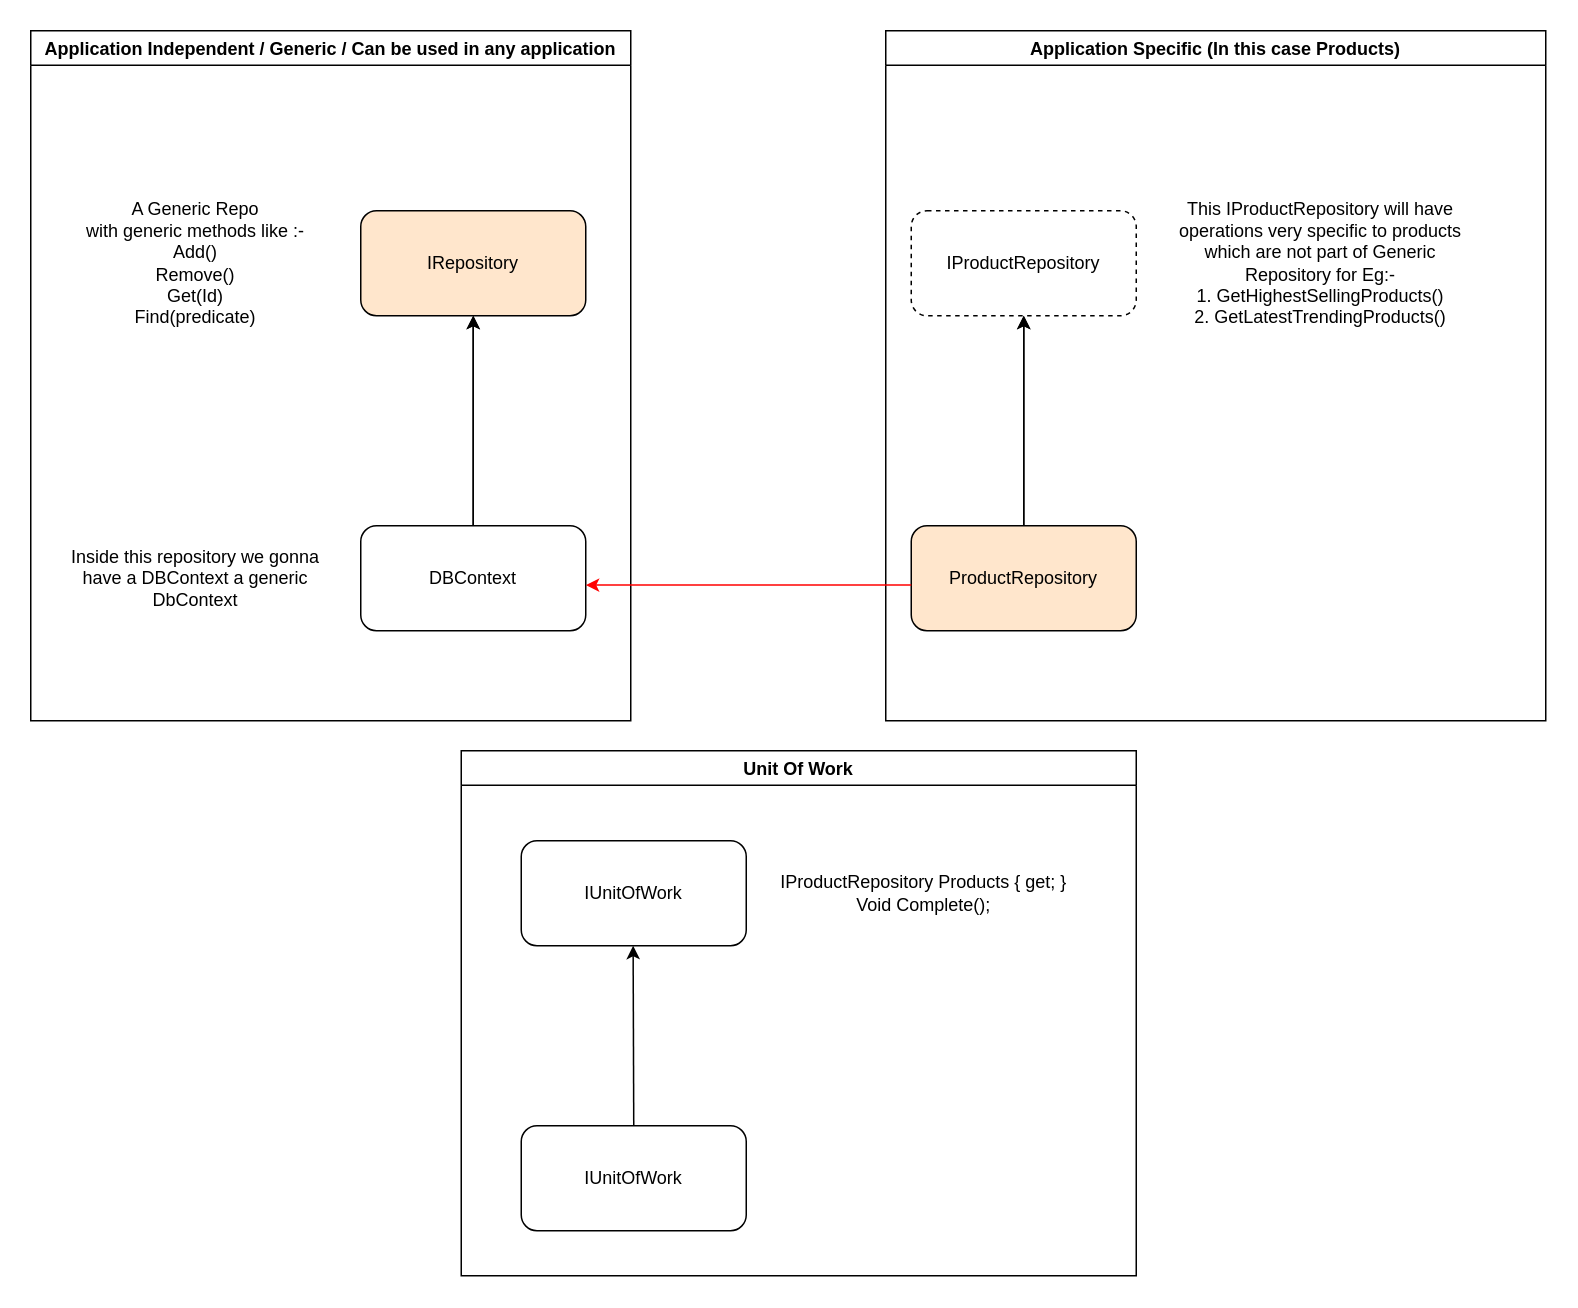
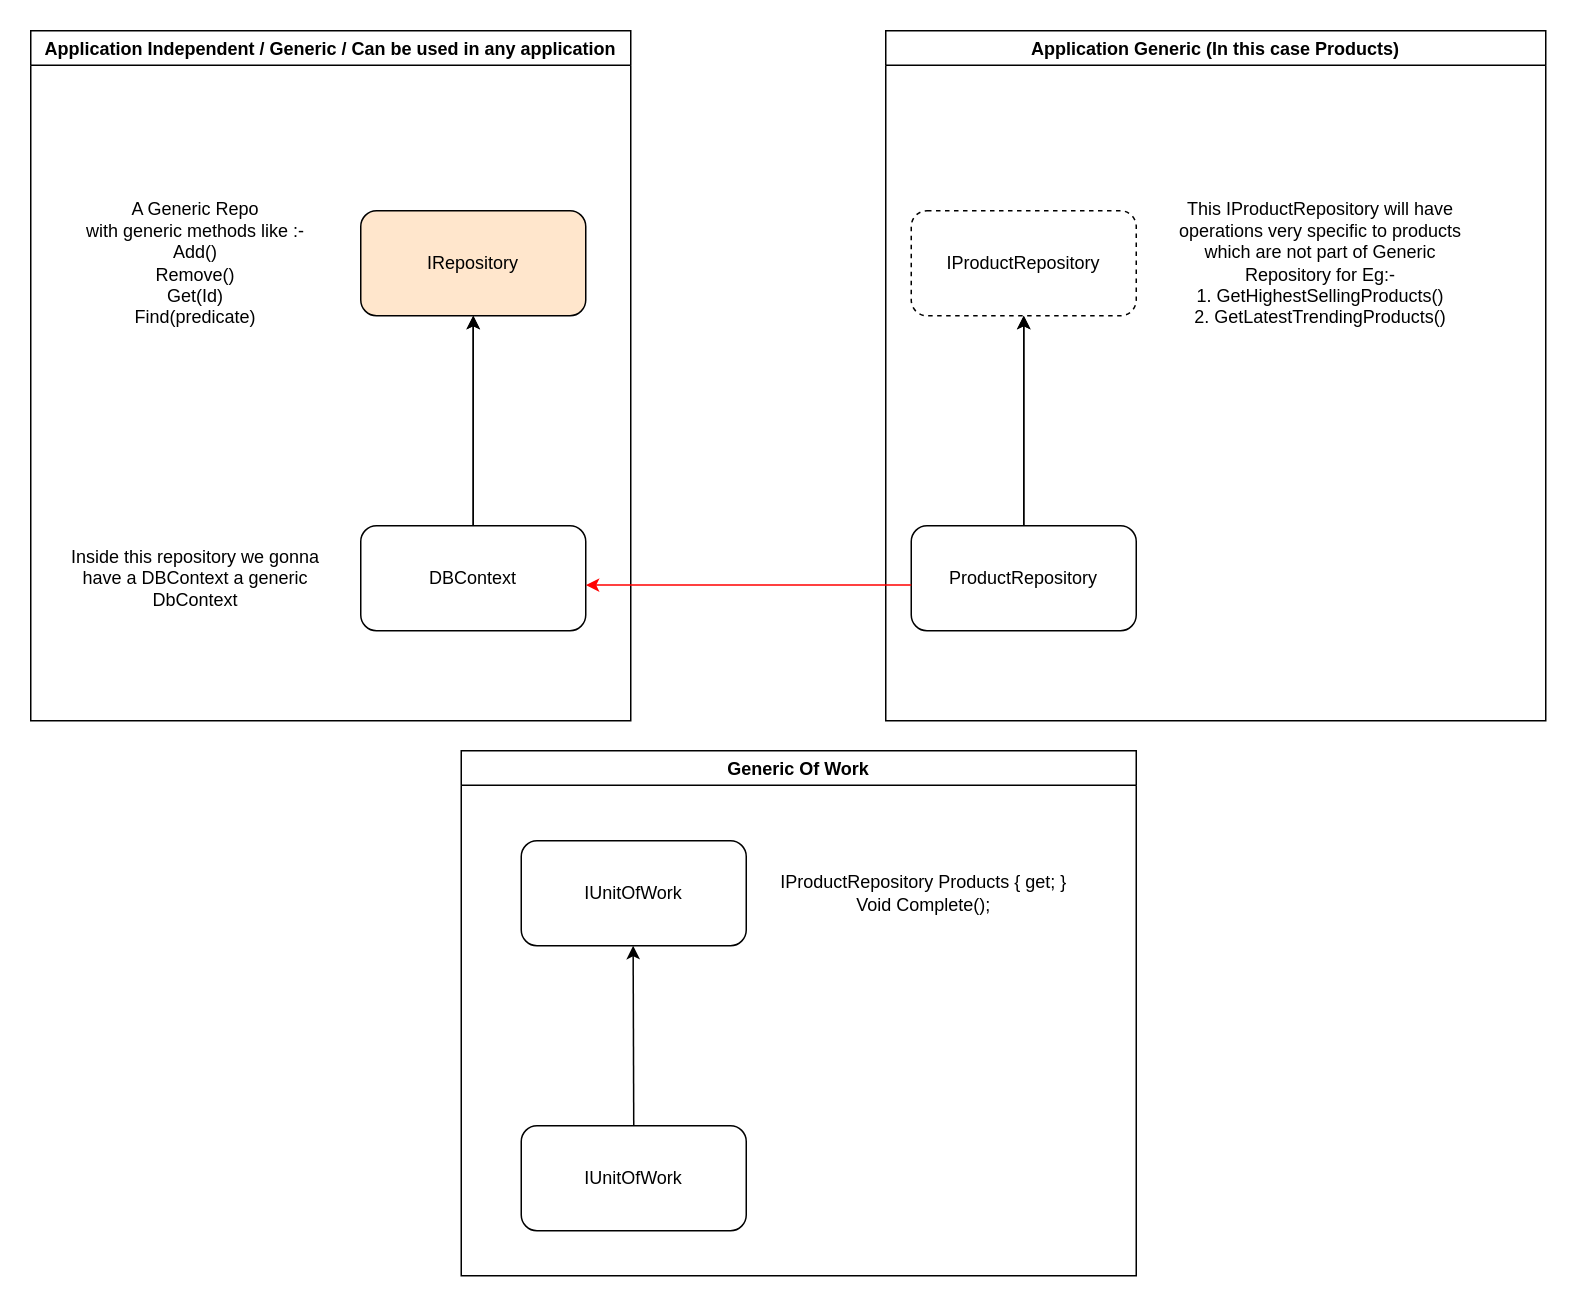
  <mxCell id="0" />
  <mxCell id="1" parent="0" />
  <mxCell id="2" value="IRepository" style="rounded=1;whiteSpace=wrap;html=1;fillColor=#ffe6cc;" vertex="1" parent="1"><mxGeometry x="240" y="140" width="150" height="70" as="geometry" /></mxCell>
  <mxCell id="3" value="DBContext" style="rounded=1;whiteSpace=wrap;html=1;" vertex="1" parent="1"><mxGeometry x="240" y="350" width="150" height="70" as="geometry" /></mxCell>
  <mxCell id="4" value="" style="endArrow=classic;html=1;rounded=0;entryX=0.5;entryY=1;entryDx=0;entryDy=0;exitX=0.5;exitY=0;exitDx=0;exitDy=0;" edge="1" parent="1" source="3" target="2"><mxGeometry width="50" height="50" relative="1" as="geometry"><mxPoint x="310" y="350" as="sourcePoint" /><mxPoint x="360" y="300" as="targetPoint" /></mxGeometry></mxCell>
  <mxCell id="5" value="" style="endArrow=classic;html=1;rounded=0;entryX=0.5;entryY=1;entryDx=0;entryDy=0;exitX=0.5;exitY=0;exitDx=0;exitDy=0;" edge="1" parent="1" source="3" target="2"><mxGeometry width="50" height="50" relative="1" as="geometry"><mxPoint x="310" y="350" as="sourcePoint" /><mxPoint x="360" y="300" as="targetPoint" /></mxGeometry></mxCell>
  <mxCell id="6" value="Inside this repository we gonna have a DBContext a generic DbContext" style="text;html=1;strokeColor=none;fillColor=none;align=center;verticalAlign=middle;whiteSpace=wrap;rounded=0;" vertex="1" parent="1"><mxGeometry x="40" y="345" width="180" height="80" as="geometry" /></mxCell>
  <mxCell id="7" value="Application Independent / Generic / Can be used in any application" style="swimlane;" vertex="1" parent="1"><mxGeometry x="20" y="20" width="400" height="460" as="geometry" /></mxCell>
  <mxCell id="8" value="&lt;span style=&quot;&quot;&gt;A Generic Repo&lt;/span&gt;&lt;br style=&quot;&quot;&gt;&lt;span style=&quot;&quot;&gt;with generic methods like :-&lt;/span&gt;&lt;br style=&quot;&quot;&gt;&lt;span style=&quot;&quot;&gt;Add()&lt;/span&gt;&lt;br style=&quot;&quot;&gt;&lt;span style=&quot;&quot;&gt;Remove()&lt;/span&gt;&lt;br style=&quot;&quot;&gt;&lt;span style=&quot;&quot;&gt;Get(Id)&lt;/span&gt;&lt;br style=&quot;&quot;&gt;&lt;span style=&quot;&quot;&gt;Find(predicate)&lt;/span&gt;" style="text;html=1;strokeColor=none;fillColor=none;align=center;verticalAlign=middle;whiteSpace=wrap;rounded=0;" vertex="1" parent="7"><mxGeometry x="20" y="115" width="180" height="80" as="geometry" /></mxCell>
- <mxCell id="9" value="Application Specific (In this case Products)" style="swimlane;" vertex="1" parent="1"><mxGeometry x="590" y="20" width="440" height="460" as="geometry" /></mxCell>
+ <mxCell id="9" value="Application Generic (In this case Products)" style="swimlane;" vertex="1" parent="1"><mxGeometry x="590" y="20" width="440" height="460" as="geometry" /></mxCell>
  <mxCell id="10" value="This IProductRepository will have operations very specific to products which are not part of Generic Repository for Eg:-&lt;br&gt;1. GetHighestSellingProducts()&lt;br&gt;2. GetLatestTrendingProducts()" style="text;html=1;strokeColor=none;fillColor=none;align=center;verticalAlign=middle;whiteSpace=wrap;rounded=0;" vertex="1" parent="9"><mxGeometry x="190" y="100" width="200" height="110" as="geometry" /></mxCell>
  <mxCell id="11" value="IProductRepository" style="rounded=1;whiteSpace=wrap;html=1;dashed=1;" vertex="1" parent="9"><mxGeometry x="17" y="120" width="150" height="70" as="geometry" /></mxCell>
- <mxCell id="12" value="ProductRepository" style="rounded=1;whiteSpace=wrap;html=1;fillColor=#ffe6cc;" vertex="1" parent="9"><mxGeometry x="17" y="330" width="150" height="70" as="geometry" /></mxCell>
+ <mxCell id="12" value="ProductRepository" style="rounded=1;whiteSpace=wrap;html=1;" vertex="1" parent="9"><mxGeometry x="17" y="330" width="150" height="70" as="geometry" /></mxCell>
  <mxCell id="13" value="" style="endArrow=classic;html=1;rounded=0;entryX=0.5;entryY=1;entryDx=0;entryDy=0;exitX=0.5;exitY=0;exitDx=0;exitDy=0;" edge="1" parent="9" source="12" target="11"><mxGeometry width="50" height="50" relative="1" as="geometry"><mxPoint x="290" y="330" as="sourcePoint" /><mxPoint x="340" y="280" as="targetPoint" /></mxGeometry></mxCell>
  <mxCell id="14" value="" style="endArrow=classic;html=1;rounded=0;entryX=0.5;entryY=1;entryDx=0;entryDy=0;exitX=0.5;exitY=0;exitDx=0;exitDy=0;" edge="1" parent="9" source="12" target="11"><mxGeometry width="50" height="50" relative="1" as="geometry"><mxPoint x="290" y="330" as="sourcePoint" /><mxPoint x="340" y="280" as="targetPoint" /></mxGeometry></mxCell>
  <mxCell id="15" value="" style="endArrow=classic;html=1;rounded=0;exitX=0;exitY=0.5;exitDx=0;exitDy=0;entryX=1;entryY=0.5;entryDx=0;entryDy=0;fillColor=#f8cecc;strokeColor=#FF0000;" edge="1" parent="1"><mxGeometry width="50" height="50" relative="1" as="geometry"><mxPoint x="607" y="389.58" as="sourcePoint" /><mxPoint x="390" y="389.58" as="targetPoint" /></mxGeometry></mxCell>
- <mxCell id="16" value="Unit Of Work" style="swimlane;" vertex="1" parent="1"><mxGeometry x="307" y="500" width="450" height="350" as="geometry" /></mxCell>
+ <mxCell id="16" value="Generic Of Work" style="swimlane;" vertex="1" parent="1"><mxGeometry x="307" y="500" width="450" height="350" as="geometry" /></mxCell>
  <mxCell id="17" value="IUnitOfWork" style="rounded=1;whiteSpace=wrap;html=1;" vertex="1" parent="16"><mxGeometry x="40" y="60" width="150" height="70" as="geometry" /></mxCell>
  <mxCell id="18" value="IUnitOfWork" style="rounded=1;whiteSpace=wrap;html=1;" vertex="1" parent="16"><mxGeometry x="40" y="250" width="150" height="70" as="geometry" /></mxCell>
  <mxCell id="19" value="" style="endArrow=classic;html=1;rounded=0;entryX=0.5;entryY=1;entryDx=0;entryDy=0;exitX=0.5;exitY=0;exitDx=0;exitDy=0;" edge="1" parent="16" source="18"><mxGeometry width="50" height="50" relative="1" as="geometry"><mxPoint x="115" y="240" as="sourcePoint" /><mxPoint x="114.58" y="130" as="targetPoint" /></mxGeometry></mxCell>
  <mxCell id="20" value="IProductRepository Products { get; }&lt;br&gt;Void Complete();" style="text;html=1;strokeColor=none;fillColor=none;align=center;verticalAlign=middle;whiteSpace=wrap;rounded=0;" vertex="1" parent="16"><mxGeometry x="197" y="55" width="223" height="80" as="geometry" /></mxCell>
